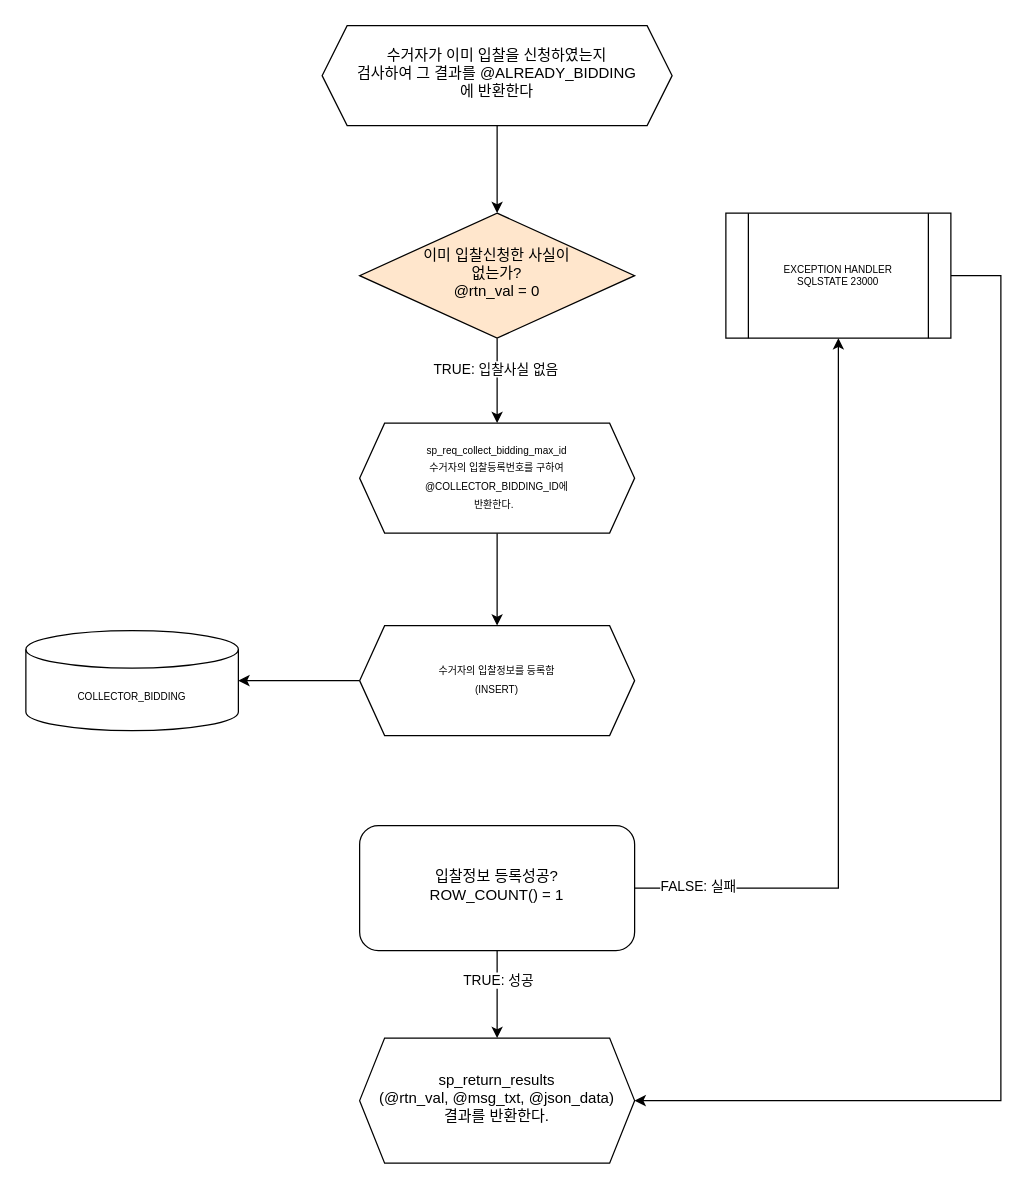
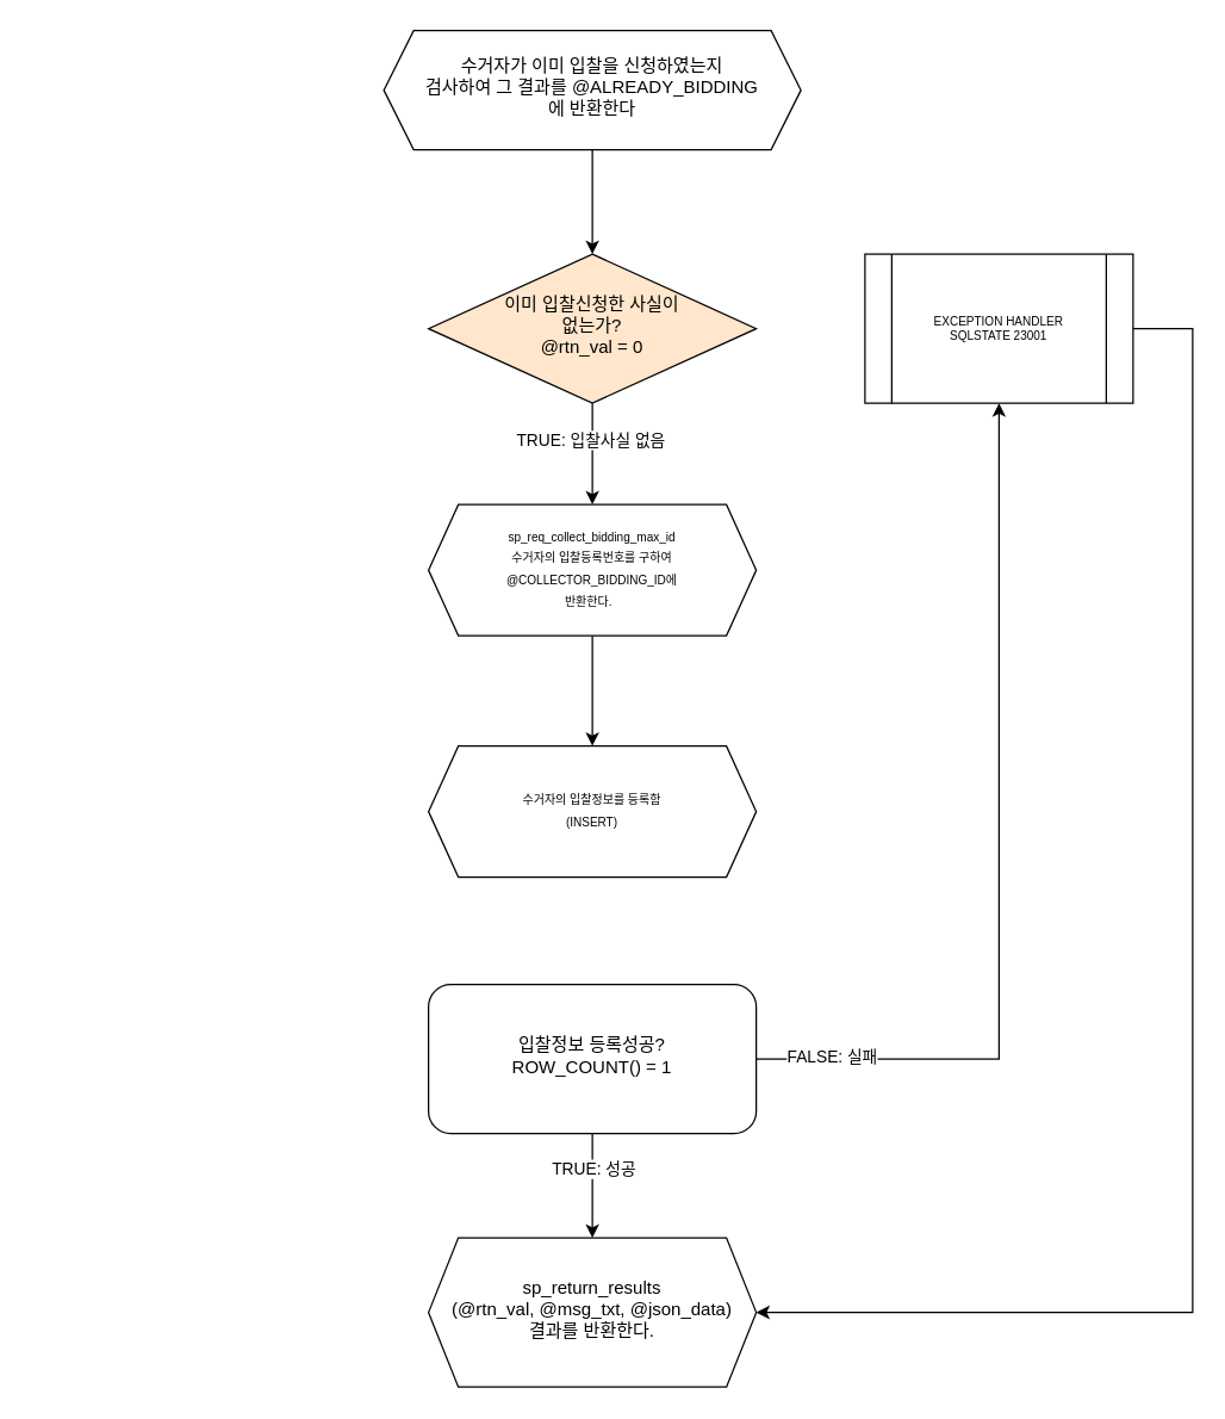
  <mxCell id="0" />
  <mxCell id="1" parent="0" />
  <mxCell id="2" value="" style="edgeStyle=orthogonalEdgeStyle;rounded=0;orthogonalLoop=1;jettySize=auto;html=1;fontSize=8;entryX=0.5;entryY=0;entryDx=0;entryDy=0;" edge="1" parent="1" source="3" target="6"><mxGeometry relative="1" as="geometry" /></mxCell>
  <mxCell id="3" value="수거자가 이미 입찰을 신청하였는지&lt;br&gt;검사하여 그 결과를&amp;nbsp;@ALREADY_BIDDING&lt;br&gt;에 반환한다" style="shape=hexagon;perimeter=hexagonPerimeter2;whiteSpace=wrap;html=1;fixedSize=1;shadow=0;strokeWidth=1;spacing=6;spacingTop=-4;" vertex="1" parent="1"><mxGeometry x="257" y="20" width="280" height="80" as="geometry" /></mxCell>
  <mxCell id="4" value="" style="edgeStyle=orthogonalEdgeStyle;rounded=0;orthogonalLoop=1;jettySize=auto;html=1;" edge="1" parent="1" source="6" target="8"><mxGeometry relative="1" as="geometry" /></mxCell>
  <mxCell id="5" value="TRUE: 입찰사실 없음" style="edgeLabel;html=1;align=center;verticalAlign=middle;resizable=0;points=[];" vertex="1" connectable="0" parent="4"><mxGeometry x="-0.298" y="-2" relative="1" as="geometry"><mxPoint as="offset" /></mxGeometry></mxCell>
  <mxCell id="6" value="이미 입찰신청한 사실이&lt;br&gt;없는가?&lt;br&gt;@rtn_val = 0" style="rhombus;whiteSpace=wrap;html=1;shadow=0;strokeWidth=1;spacing=6;spacingTop=-4;fillColor=#ffe6cc;" vertex="1" parent="1"><mxGeometry x="287" y="170" width="220" height="100" as="geometry" /></mxCell>
  <mxCell id="7" value="" style="edgeStyle=orthogonalEdgeStyle;rounded=0;orthogonalLoop=1;jettySize=auto;html=1;" edge="1" parent="1" source="8" target="12"><mxGeometry relative="1" as="geometry" /></mxCell>
  <mxCell id="8" value="&lt;font style=&quot;font-size: 8px&quot;&gt;sp_req_collect_bidding_max_id&lt;br&gt;수거자의 입찰등록번호를 구하여&lt;br&gt;@COLLECTOR_BIDDING_ID에&lt;br&gt;반환한다.&amp;nbsp;&amp;nbsp;&lt;/font&gt;" style="shape=hexagon;perimeter=hexagonPerimeter2;whiteSpace=wrap;html=1;fixedSize=1;shadow=0;strokeWidth=1;spacing=6;spacingTop=-4;" vertex="1" parent="1"><mxGeometry x="287" y="338" width="220" height="88" as="geometry" /></mxCell>
  <mxCell id="9" style="edgeStyle=orthogonalEdgeStyle;rounded=0;orthogonalLoop=1;jettySize=auto;html=1;entryX=1;entryY=0.5;entryDx=0;entryDy=0;" edge="1" parent="1" source="10" target="19"><mxGeometry relative="1" as="geometry"><Array as="points"><mxPoint x="800" y="220" /><mxPoint x="800" y="880" /></Array></mxGeometry></mxCell>
- <mxCell id="10" value="EXCEPTION HANDLER&lt;br&gt;SQLSTATE 23000" style="shape=process;whiteSpace=wrap;html=1;backgroundOutline=1;fontSize=8;" vertex="1" parent="1"><mxGeometry x="580" y="170" width="180" height="100" as="geometry" /></mxCell>
- <mxCell id="11" value="" style="edgeStyle=orthogonalEdgeStyle;rounded=0;orthogonalLoop=1;jettySize=auto;html=1;" edge="1" parent="1" source="12" target="13"><mxGeometry relative="1" as="geometry" /></mxCell>
+ <mxCell id="10" value="EXCEPTION HANDLER&lt;br&gt;SQLSTATE 23001" style="shape=process;whiteSpace=wrap;html=1;backgroundOutline=1;fontSize=8;" vertex="1" parent="1"><mxGeometry x="580" y="170" width="180" height="100" as="geometry" /></mxCell>
  <mxCell id="12" value="&lt;span style=&quot;font-size: 8px&quot;&gt;수거자의 입찰정보를 등록함&lt;br&gt;(INSERT)&lt;br&gt;&lt;/span&gt;" style="shape=hexagon;perimeter=hexagonPerimeter2;whiteSpace=wrap;html=1;fixedSize=1;shadow=0;strokeWidth=1;spacing=6;spacingTop=-4;" vertex="1" parent="1"><mxGeometry x="287" y="500" width="220" height="88" as="geometry" /></mxCell>
- <mxCell id="13" value="COLLECTOR_BIDDING" style="shape=cylinder3;whiteSpace=wrap;html=1;boundedLbl=1;backgroundOutline=1;size=15;fontSize=8;" vertex="1" parent="1"><mxGeometry x="20" y="504" width="170" height="80" as="geometry" /></mxCell>
  <mxCell id="14" value="" style="edgeStyle=orthogonalEdgeStyle;rounded=0;orthogonalLoop=1;jettySize=auto;html=1;" edge="1" parent="1" source="18" target="19"><mxGeometry relative="1" as="geometry" /></mxCell>
  <mxCell id="15" value="TRUE: 성공" style="edgeLabel;html=1;align=center;verticalAlign=middle;resizable=0;points=[];" vertex="1" connectable="0" parent="14"><mxGeometry x="-0.333" relative="1" as="geometry"><mxPoint as="offset" /></mxGeometry></mxCell>
  <mxCell id="16" style="edgeStyle=orthogonalEdgeStyle;rounded=0;orthogonalLoop=1;jettySize=auto;html=1;entryX=0.5;entryY=1;entryDx=0;entryDy=0;" edge="1" parent="1" source="18" target="10"><mxGeometry relative="1" as="geometry" /></mxCell>
  <mxCell id="17" value="FALSE: 실패" style="edgeLabel;html=1;align=center;verticalAlign=middle;resizable=0;points=[];" vertex="1" connectable="0" parent="16"><mxGeometry x="-0.833" y="2" relative="1" as="geometry"><mxPoint as="offset" /></mxGeometry></mxCell>
  <mxCell id="18" value="입찰정보 등록성공?&lt;br&gt;ROW_COUNT() = 1" style="whiteSpace=wrap;html=1;shadow=0;strokeWidth=1;spacing=6;spacingTop=-4;rounded=1;" vertex="1" parent="1"><mxGeometry x="287" y="660" width="220" height="100" as="geometry" /></mxCell>
  <mxCell id="19" value="sp_return_results&lt;br&gt;(@rtn_val, @msg_txt, @json_data)&lt;br&gt;결과를 반환한다." style="shape=hexagon;perimeter=hexagonPerimeter2;whiteSpace=wrap;html=1;fixedSize=1;shadow=0;strokeWidth=1;spacing=6;spacingTop=-4;" vertex="1" parent="1"><mxGeometry x="287" y="830" width="220" height="100" as="geometry" /></mxCell>
